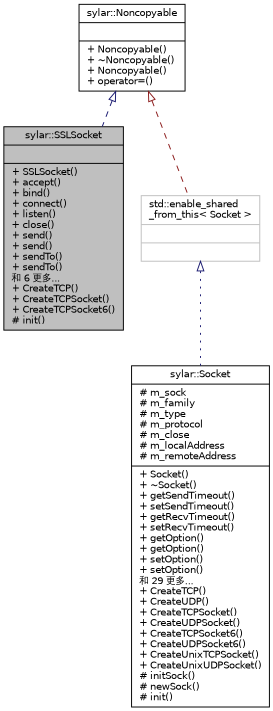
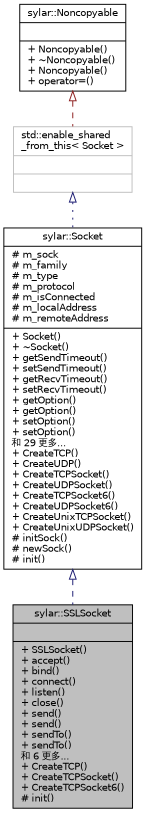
  digraph {
    node [color=black fillcolor=white fontname=Helvetica fontsize=10 shape=record style=filled]
    edge [arrowtail=onormal color=midnightblue dir=back fontname=Helvetica fontsize=10 labelfontname=Helvetica labelfontsize=10 style=dashed]
    n1 [fillcolor=grey75 fontcolor=black height=0.2 label="{sylar::SSLSocket\n||+ SSLSocket()\l+ accept()\l+ bind()\l+ connect()\l+ listen()\l+ close()\l+ send()\l+ send()\l+ sendTo()\l+ sendTo()\l和 6 更多...\l+ CreateTCP()\l+ CreateTCPSocket()\l+ CreateTCPSocket6()\l# init()\l}" width=0.4]
-   n2 [height=0.2 label="{sylar::Socket\n|# m_sock\l# m_family\l# m_type\l# m_protocol\l# m_close\l# m_localAddress\l# m_remoteAddress\l|+ Socket()\l+ ~Socket()\l+ getSendTimeout()\l+ setSendTimeout()\l+ getRecvTimeout()\l+ setRecvTimeout()\l+ getOption()\l+ getOption()\l+ setOption()\l+ setOption()\l和 29 更多...\l+ CreateTCP()\l+ CreateUDP()\l+ CreateTCPSocket()\l+ CreateUDPSocket()\l+ CreateTCPSocket6()\l+ CreateUDPSocket6()\l+ CreateUnixTCPSocket()\l+ CreateUnixUDPSocket()\l# initSock()\l# newSock()\l# init()\l}" width=0.4]
+   n2 [height=0.2 label="{sylar::Socket\n|# m_sock\l# m_family\l# m_type\l# m_protocol\l# m_isConnected\l# m_localAddress\l# m_remoteAddress\l|+ Socket()\l+ ~Socket()\l+ getSendTimeout()\l+ setSendTimeout()\l+ getRecvTimeout()\l+ setRecvTimeout()\l+ getOption()\l+ getOption()\l+ setOption()\l+ setOption()\l和 29 更多...\l+ CreateTCP()\l+ CreateUDP()\l+ CreateTCPSocket()\l+ CreateUDPSocket()\l+ CreateTCPSocket6()\l+ CreateUDPSocket6()\l+ CreateUnixTCPSocket()\l+ CreateUnixUDPSocket()\l# initSock()\l# newSock()\l# init()\l}" width=0.4]
    n3 [color=grey75 height=0.2 label="{std::enable_shared\l_from_this\< Socket \>\n||}" width=0.4]
    n4 [height=0.2 label="{sylar::Noncopyable\n||+ Noncopyable()\l+ ~Noncopyable()\l+ Noncopyable()\l+ operator=()\l}" width=0.4]
-   n4 -> n1
+   n2 -> n1
    n3 -> n2 [style=dotted]
    n4 -> n3 [color=firebrick4]
  }
